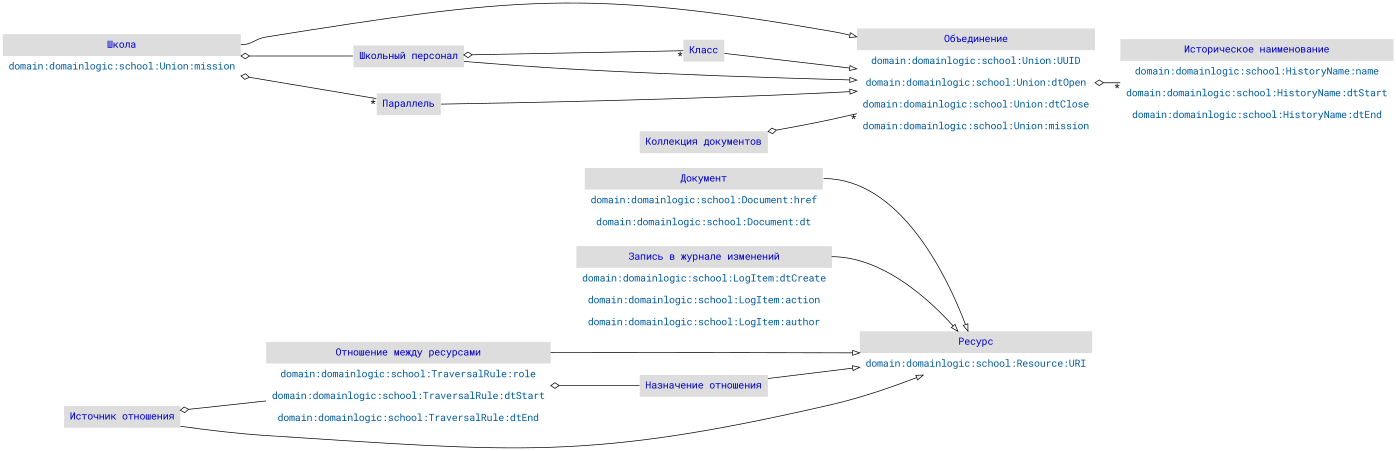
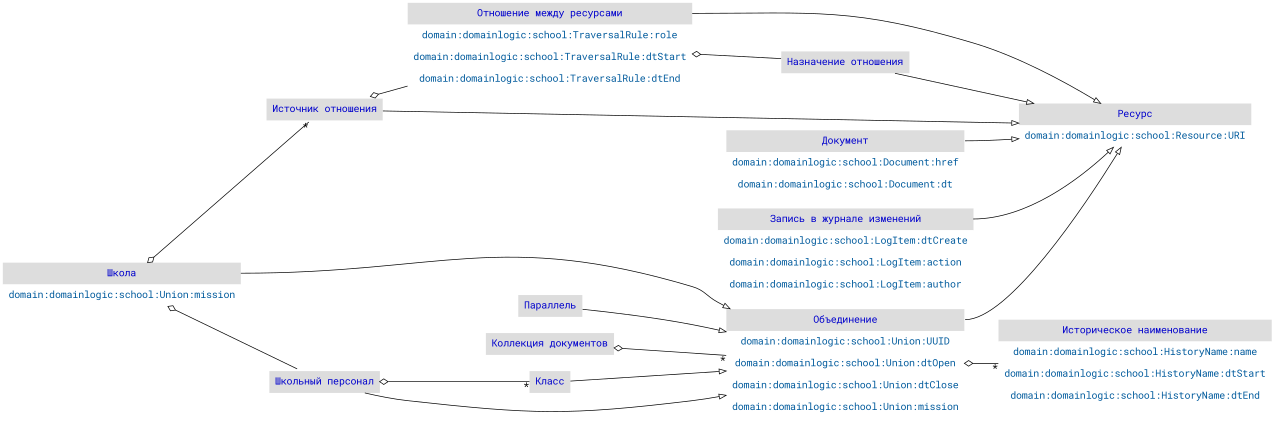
  digraph {
    compound=true
    fontcolor="#0000cc"
    fontname="Roboto Mono"
    fontsize=18
    labeljust=r
    labelloc=b
    rankdir=LR
    node [fontname="Roboto Mono" margin=0 shape=none]
    edge [arrowhead=onormal arrowtail=odiamond dir=forward fontname="Roboto Mono"]
    n1 [label=<<TABLE BORDER="0" CELLPADDING="8" CELLSPACING="0"><TR><TD ALIGN="CENTER" HREF="domain:domainlogic:school:Resource" TITLE="domain:domainlogic:school:Resource" PORT="domain_domainlogic_school_Resource" BGCOLOR="#dddddd"><FONT COLOR="#0000cc">Ресурс</FONT></TD></TR><TR><TD ALIGN="CENTER" HREF="domain:domainlogic:school:Resource:URI" TITLE="" PORT="domain_domainlogic_school_Resource_URI" BGCOLOR="#ffffff"><FONT COLOR="#005A9C">domain:domainlogic:school:Resource:URI</FONT></TD></TR></TABLE>>]
    n2 [label=<<TABLE BORDER="0" CELLPADDING="8" CELLSPACING="0"><TR><TD ALIGN="CENTER" HREF="domain:domainlogic:school:Union" TITLE="domain:domainlogic:school:Union" PORT="domain_domainlogic_school_Union" BGCOLOR="#dddddd"><FONT COLOR="#0000cc">Объединение</FONT></TD></TR><TR><TD ALIGN="CENTER" HREF="domain:domainlogic:school:Union:UUID" TITLE="" PORT="domain_domainlogic_school_Union_UUID" BGCOLOR="#ffffff"><FONT COLOR="#005A9C">domain:domainlogic:school:Union:UUID</FONT></TD></TR><TR><TD ALIGN="CENTER" HREF="domain:domainlogic:school:Union:dtOpen" TITLE="" PORT="domain_domainlogic_school_Union_dtOpen" BGCOLOR="#ffffff"><FONT COLOR="#005A9C">domain:domainlogic:school:Union:dtOpen</FONT></TD></TR><TR><TD ALIGN="CENTER" HREF="domain:domainlogic:school:Union:dtClose" TITLE="" PORT="domain_domainlogic_school_Union_dtClose" BGCOLOR="#ffffff"><FONT COLOR="#005A9C">domain:domainlogic:school:Union:dtClose</FONT></TD></TR><TR><TD ALIGN="CENTER" HREF="domain:domainlogic:school:Union:mission" TITLE="" PORT="domain_domainlogic_school_Union_mission" BGCOLOR="#ffffff"><FONT COLOR="#005A9C">domain:domainlogic:school:Union:mission</FONT></TD></TR></TABLE>>]
    n3 [label=<<TABLE BORDER="0" CELLPADDING="8" CELLSPACING="0"><TR><TD ALIGN="CENTER" HREF="domain:domainlogic:school:HistoryName" TITLE="domain:domainlogic:school:HistoryName" PORT="domain_domainlogic_school_HistoryName" BGCOLOR="#dddddd"><FONT COLOR="#0000cc">Историческое наименование</FONT></TD></TR><TR><TD ALIGN="CENTER" HREF="domain:domainlogic:school:HistoryName:name" TITLE="" PORT="domain_domainlogic_school_HistoryName_name" BGCOLOR="#ffffff"><FONT COLOR="#005A9C">domain:domainlogic:school:HistoryName:name</FONT></TD></TR><TR><TD ALIGN="CENTER" HREF="domain:domainlogic:school:HistoryName:dtStart" TITLE="" PORT="domain_domainlogic_school_HistoryName_dtStart" BGCOLOR="#ffffff"><FONT COLOR="#005A9C">domain:domainlogic:school:HistoryName:dtStart</FONT></TD></TR><TR><TD ALIGN="CENTER" HREF="domain:domainlogic:school:HistoryName:dtEnd" TITLE="" PORT="domain_domainlogic_school_HistoryName_dtEnd" BGCOLOR="#ffffff"><FONT COLOR="#005A9C">domain:domainlogic:school:HistoryName:dtEnd</FONT></TD></TR></TABLE>>]
    n4 [label=<<TABLE BORDER="0" CELLPADDING="8" CELLSPACING="0"><TR><TD ALIGN="CENTER" HREF="domain:domainlogic:school:School" TITLE="domain:domainlogic:school:School" PORT="domain_domainlogic_school_School" BGCOLOR="#dddddd"><FONT COLOR="#0000cc">Школа</FONT></TD></TR><TR><TD ALIGN="CENTER" HREF="domain:domainlogic:school:Union:mission" TITLE="" PORT="domain_domainlogic_school_Union_mission" BGCOLOR="#ffffff"><FONT COLOR="#005A9C">domain:domainlogic:school:Union:mission</FONT></TD></TR></TABLE>>]
    n5 [label=<<TABLE BORDER="0" CELLPADDING="8" CELLSPACING="0"><TR><TD ALIGN="CENTER" HREF="domain:domainlogic:school:Staff" TITLE="domain:domainlogic:school:Staff" PORT="domain_domainlogic_school_Staff" BGCOLOR="#dddddd"><FONT COLOR="#0000cc">Школьный персонал</FONT></TD></TR></TABLE>>]
    n6 [label=<<TABLE BORDER="0" CELLPADDING="8" CELLSPACING="0"><TR><TD ALIGN="CENTER" HREF="domain:domainlogic:school:Year" TITLE="domain:domainlogic:school:Year" PORT="domain_domainlogic_school_Year" BGCOLOR="#dddddd"><FONT COLOR="#0000cc">Параллель</FONT></TD></TR></TABLE>>]
    n7 [label=<<TABLE BORDER="0" CELLPADDING="8" CELLSPACING="0"><TR><TD ALIGN="CENTER" HREF="domain:domainlogic:school:Form" TITLE="domain:domainlogic:school:Form" PORT="domain_domainlogic_school_Form" BGCOLOR="#dddddd"><FONT COLOR="#0000cc">Класс</FONT></TD></TR></TABLE>>]
    n8 [label=<<TABLE BORDER="0" CELLPADDING="8" CELLSPACING="0"><TR><TD ALIGN="CENTER" HREF="domain:domainlogic:school:Documents" TITLE="domain:domainlogic:school:Documents" PORT="domain_domainlogic_school_Documents" BGCOLOR="#dddddd"><FONT COLOR="#0000cc">Коллекция документов</FONT></TD></TR></TABLE>>]
    n9 [label=<<TABLE BORDER="0" CELLPADDING="8" CELLSPACING="0"><TR><TD ALIGN="CENTER" HREF="domain:domainlogic:school:Document" TITLE="domain:domainlogic:school:Document" PORT="domain_domainlogic_school_Document" BGCOLOR="#dddddd"><FONT COLOR="#0000cc">Документ</FONT></TD></TR><TR><TD ALIGN="CENTER" HREF="domain:domainlogic:school:Document:href" TITLE="" PORT="domain_domainlogic_school_Document_href" BGCOLOR="#ffffff"><FONT COLOR="#005A9C">domain:domainlogic:school:Document:href</FONT></TD></TR><TR><TD ALIGN="CENTER" HREF="domain:domainlogic:school:Document:dt" TITLE="" PORT="domain_domainlogic_school_Document_dt" BGCOLOR="#ffffff"><FONT COLOR="#005A9C">domain:domainlogic:school:Document:dt</FONT></TD></TR></TABLE>>]
    n10 [label=<<TABLE BORDER="0" CELLPADDING="8" CELLSPACING="0"><TR><TD ALIGN="CENTER" HREF="domain:domainlogic:school:LogItem" TITLE="domain:domainlogic:school:LogItem" PORT="domain_domainlogic_school_LogItem" BGCOLOR="#dddddd"><FONT COLOR="#0000cc">Запись в журнале изменений</FONT></TD></TR><TR><TD ALIGN="CENTER" HREF="domain:domainlogic:school:LogItem:dtCreate" TITLE="" PORT="domain_domainlogic_school_LogItem_dtCreate" BGCOLOR="#ffffff"><FONT COLOR="#005A9C">domain:domainlogic:school:LogItem:dtCreate</FONT></TD></TR><TR><TD ALIGN="CENTER" HREF="domain:domainlogic:school:LogItem:action" TITLE="" PORT="domain_domainlogic_school_LogItem_action" BGCOLOR="#ffffff"><FONT COLOR="#005A9C">domain:domainlogic:school:LogItem:action</FONT></TD></TR><TR><TD ALIGN="CENTER" HREF="domain:domainlogic:school:LogItem:author" TITLE="" PORT="domain_domainlogic_school_LogItem_author" BGCOLOR="#ffffff"><FONT COLOR="#005A9C">domain:domainlogic:school:LogItem:author</FONT></TD></TR></TABLE>>]
    n11 [label=<<TABLE BORDER="0" CELLPADDING="8" CELLSPACING="0"><TR><TD ALIGN="CENTER" HREF="domain:domainlogic:school:TraversalRule" TITLE="domain:domainlogic:school:TraversalRule" PORT="domain_domainlogic_school_TraversalRule" BGCOLOR="#dddddd"><FONT COLOR="#0000cc">Отношение между ресурсами</FONT></TD></TR><TR><TD ALIGN="CENTER" HREF="domain:domainlogic:school:TraversalRule:role" TITLE="" PORT="domain_domainlogic_school_TraversalRule_role" BGCOLOR="#ffffff"><FONT COLOR="#005A9C">domain:domainlogic:school:TraversalRule:role</FONT></TD></TR><TR><TD ALIGN="CENTER" HREF="domain:domainlogic:school:TraversalRule:dtStart" TITLE="" PORT="domain_domainlogic_school_TraversalRule_dtStart" BGCOLOR="#ffffff"><FONT COLOR="#005A9C">domain:domainlogic:school:TraversalRule:dtStart</FONT></TD></TR><TR><TD ALIGN="CENTER" HREF="domain:domainlogic:school:TraversalRule:dtEnd" TITLE="" PORT="domain_domainlogic_school_TraversalRule_dtEnd" BGCOLOR="#ffffff"><FONT COLOR="#005A9C">domain:domainlogic:school:TraversalRule:dtEnd</FONT></TD></TR></TABLE>>]
    n12 [label=<<TABLE BORDER="0" CELLPADDING="8" CELLSPACING="0"><TR><TD ALIGN="CENTER" HREF="domain:domainlogic:school:Destination" TITLE="domain:domainlogic:school:Destination" PORT="domain_domainlogic_school_Destination" BGCOLOR="#dddddd"><FONT COLOR="#0000cc">Назначение отношения</FONT></TD></TR></TABLE>>]
    n13 [label=<<TABLE BORDER="0" CELLPADDING="8" CELLSPACING="0"><TR><TD ALIGN="CENTER" HREF="domain:domainlogic:school:Source" TITLE="domain:domainlogic:school:Source" PORT="domain_domainlogic_school_Source" BGCOLOR="#dddddd"><FONT COLOR="#0000cc">Источник отношения</FONT></TD></TR></TABLE>>]
+   n2 -> n1 [tailport=domain_domainlogic_school_Union]
    n2 -> n3 [dir=back headlabel="*" arrowhead=""]
    n4 -> n2 [tailport=domain_domainlogic_school_School]
    n4 -> n5 [dir=back arrowhead=""]
-   n4 -> n6 [dir=back headlabel="*" arrowhead=""]
+   n4 -> n13 [dir=back headlabel="*" arrowhead=""]
    n5 -> n2 [tailport=domain_domainlogic_school_Staff]
    n5 -> n7 [dir=back headlabel="*" arrowhead=""]
    n6 -> n2 [tailport=domain_domainlogic_school_Year]
    n7 -> n2 [tailport=domain_domainlogic_school_Form]
    n8 -> n2 [dir=back headlabel="*" arrowhead=""]
    n9 -> n1 [tailport=domain_domainlogic_school_Document]
    n10 -> n1 [tailport=domain_domainlogic_school_LogItem]
    n11 -> n1 [tailport=domain_domainlogic_school_TraversalRule]
    n11 -> n12 [dir=back arrowhead=""]
    n12 -> n1 [tailport=domain_domainlogic_school_Destination]
    n13 -> n1 [tailport=domain_domainlogic_school_Source]
    n13 -> n11 [dir=back arrowhead=""]
  }
